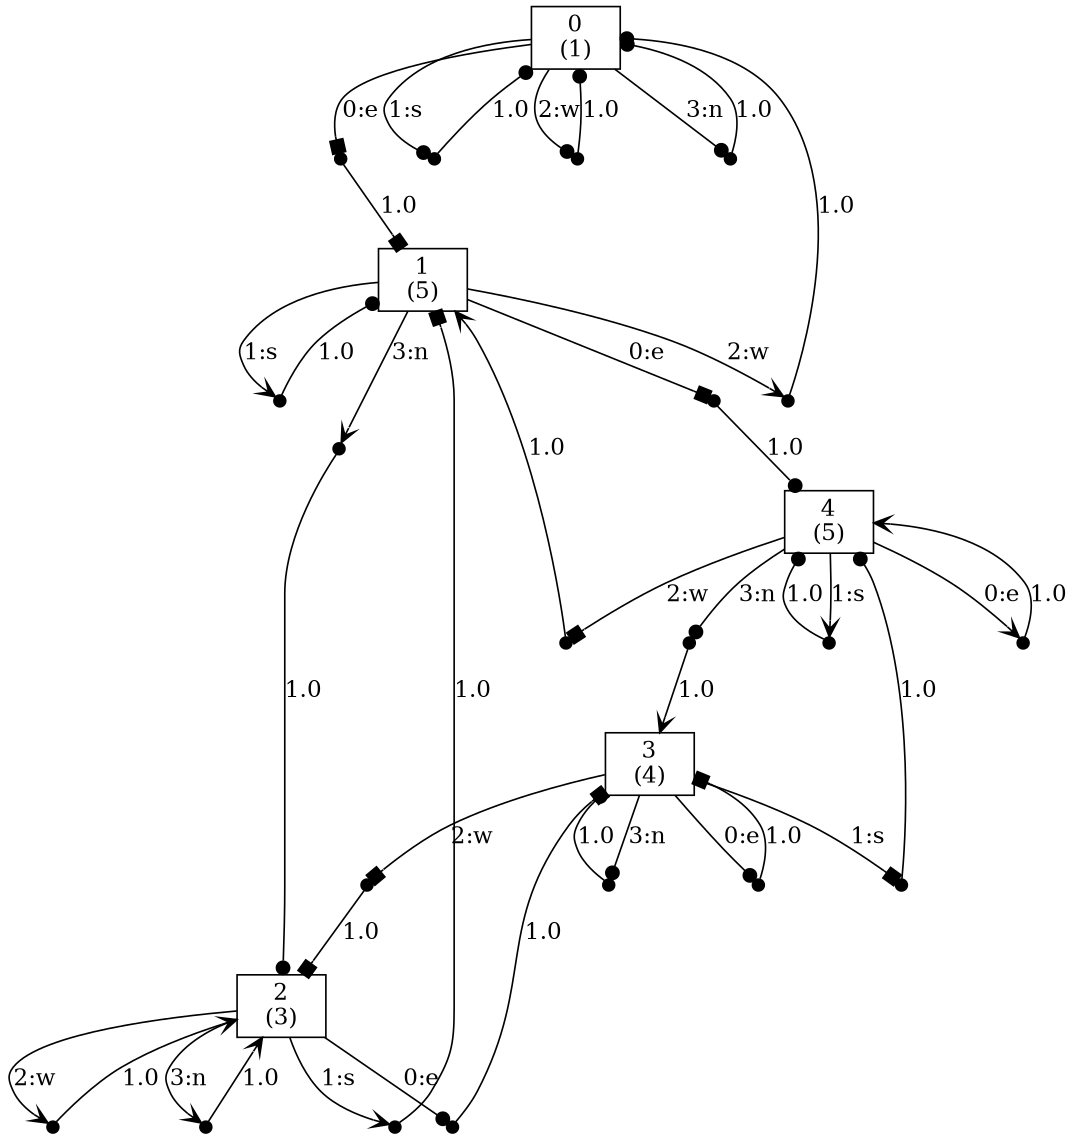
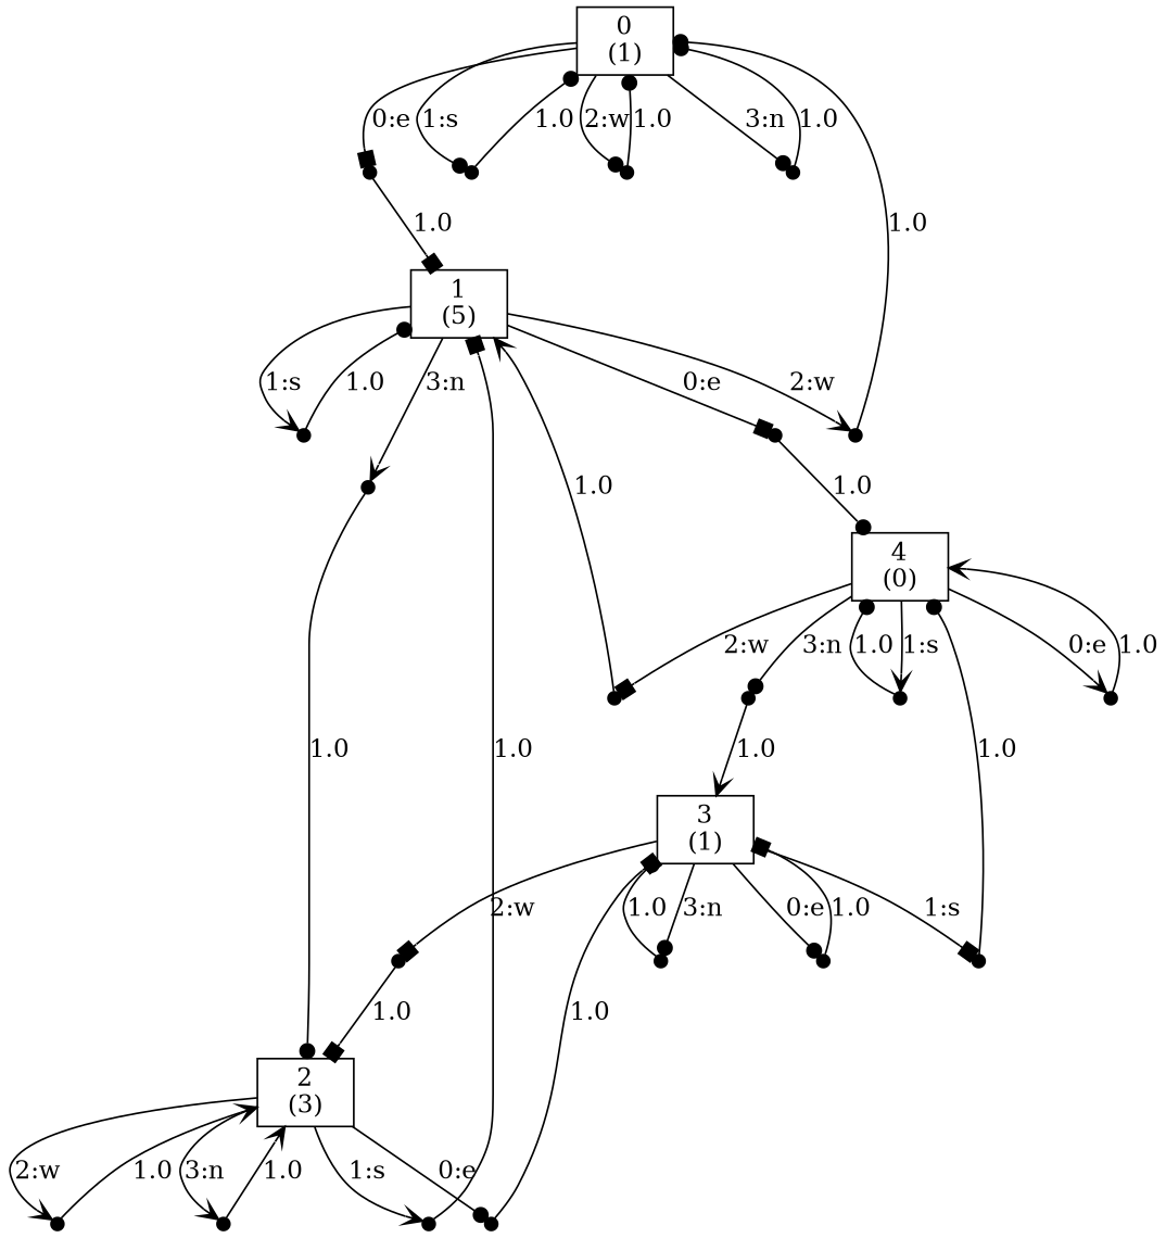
  digraph {
    node [shape=point]
    edge [arrowhead=dot]
    n1 [label="0\n(1)" shape=box]
    n0_0 [height=0.1 width=0.1]
    n0_1 [height=0.1 width=0.1]
    n0_2 [height=0.1 width=0.1]
    n0_3 [height=0.1 width=0.1]
    n6 [label="1\n(5)" shape=box]
    n1_0 [height=0.1 width=0.1]
    n1_1 [height=0.1 width=0.1]
    n1_2 [height=0.1 width=0.1]
    n1_3 [height=0.1 width=0.1]
-   n11 [label="4\n(5)" shape=box]
+   n11 [label="4\n(0)" shape=box]
    n12 [label="2\n(3)" shape=box]
    n4_0 [height=0.1 width=0.1]
    n4_1 [height=0.1 width=0.1]
    n4_2 [height=0.1 width=0.1]
    n4_3 [height=0.1 width=0.1]
-   n17 [label="3\n(4)" shape=box]
+   n17 [label="3\n(1)" shape=box]
    n2_0 [height=0.1 width=0.1]
    n2_1 [height=0.1 width=0.1]
    n2_2 [height=0.1 width=0.1]
    n2_3 [height=0.1 width=0.1]
    n3_0 [height=0.1 width=0.1]
    n3_1 [height=0.1 width=0.1]
    n3_2 [height=0.1 width=0.1]
    n3_3 [height=0.1 width=0.1]
    n1 -> n0_0 [arrowhead=box label="0:e"]
    n1 -> n0_1 [label="1:s"]
    n1 -> n0_2 [label="2:w"]
    n1 -> n0_3 [label="3:n"]
    n0_0 -> n6 [arrowhead=box label=1.0]
    n0_1 -> n1 [label=1.0]
    n0_2 -> n1 [label=1.0]
    n0_3 -> n1 [label=1.0]
    n6 -> n1_0 [arrowhead=box label="0:e"]
    n6 -> n1_1 [arrowhead=vee label="1:s"]
    n6 -> n1_2 [arrowhead=vee label="2:w"]
    n6 -> n1_3 [arrowhead=vee label="3:n"]
    n1_0 -> n11 [label=1.0]
    n1_1 -> n6 [label=1.0]
    n1_2 -> n1 [label=1.0]
    n1_3 -> n12 [label=1.0]
    n11 -> n4_0 [arrowhead=vee label="0:e"]
    n11 -> n4_1 [arrowhead=vee label="1:s"]
    n11 -> n4_2 [arrowhead=box label="2:w"]
    n11 -> n4_3 [label="3:n"]
    n12 -> n2_0 [label="0:e"]
    n12 -> n2_1 [arrowhead=vee label="1:s"]
    n12 -> n2_2 [arrowhead=vee label="2:w"]
    n12 -> n2_3 [arrowhead=vee label="3:n"]
    n4_0 -> n11 [arrowhead=vee label=1.0]
    n4_1 -> n11 [label=1.0]
    n4_2 -> n6 [arrowhead=vee label=1.0]
    n4_3 -> n17 [arrowhead=vee label=1.0]
    n17 -> n3_0 [label="0:e"]
    n17 -> n3_1 [arrowhead=box label="1:s"]
    n17 -> n3_2 [arrowhead=box label="2:w"]
    n17 -> n3_3 [label="3:n"]
    n2_0 -> n17 [arrowhead=box label=1.0]
    n2_1 -> n6 [arrowhead=box label=1.0]
    n2_2 -> n12 [arrowhead=vee label=1.0]
    n2_3 -> n12 [arrowhead=vee label=1.0]
    n3_0 -> n17 [arrowhead=box label=1.0]
    n3_1 -> n11 [label=1.0]
    n3_2 -> n12 [arrowhead=box label=1.0]
    n3_3 -> n17 [label=1.0]
  }
